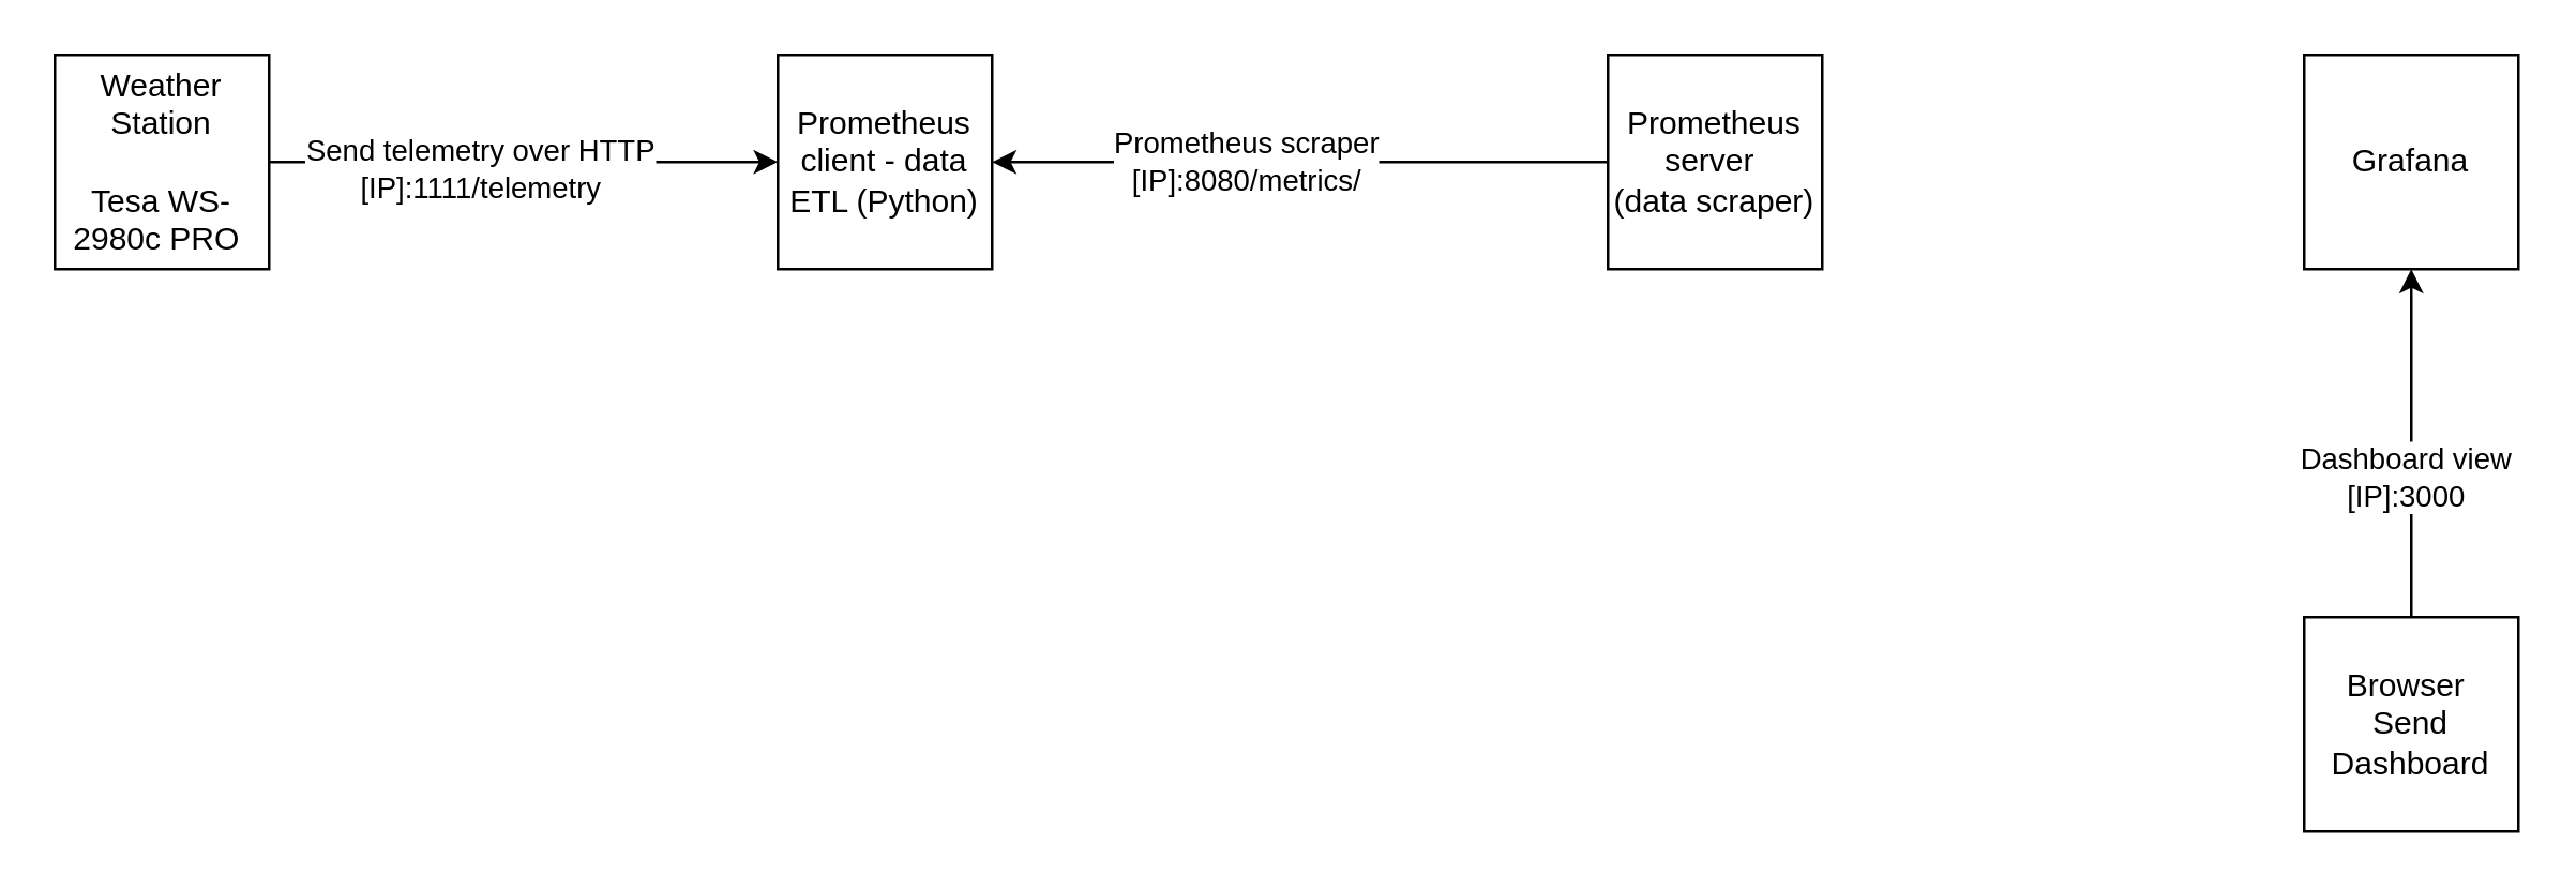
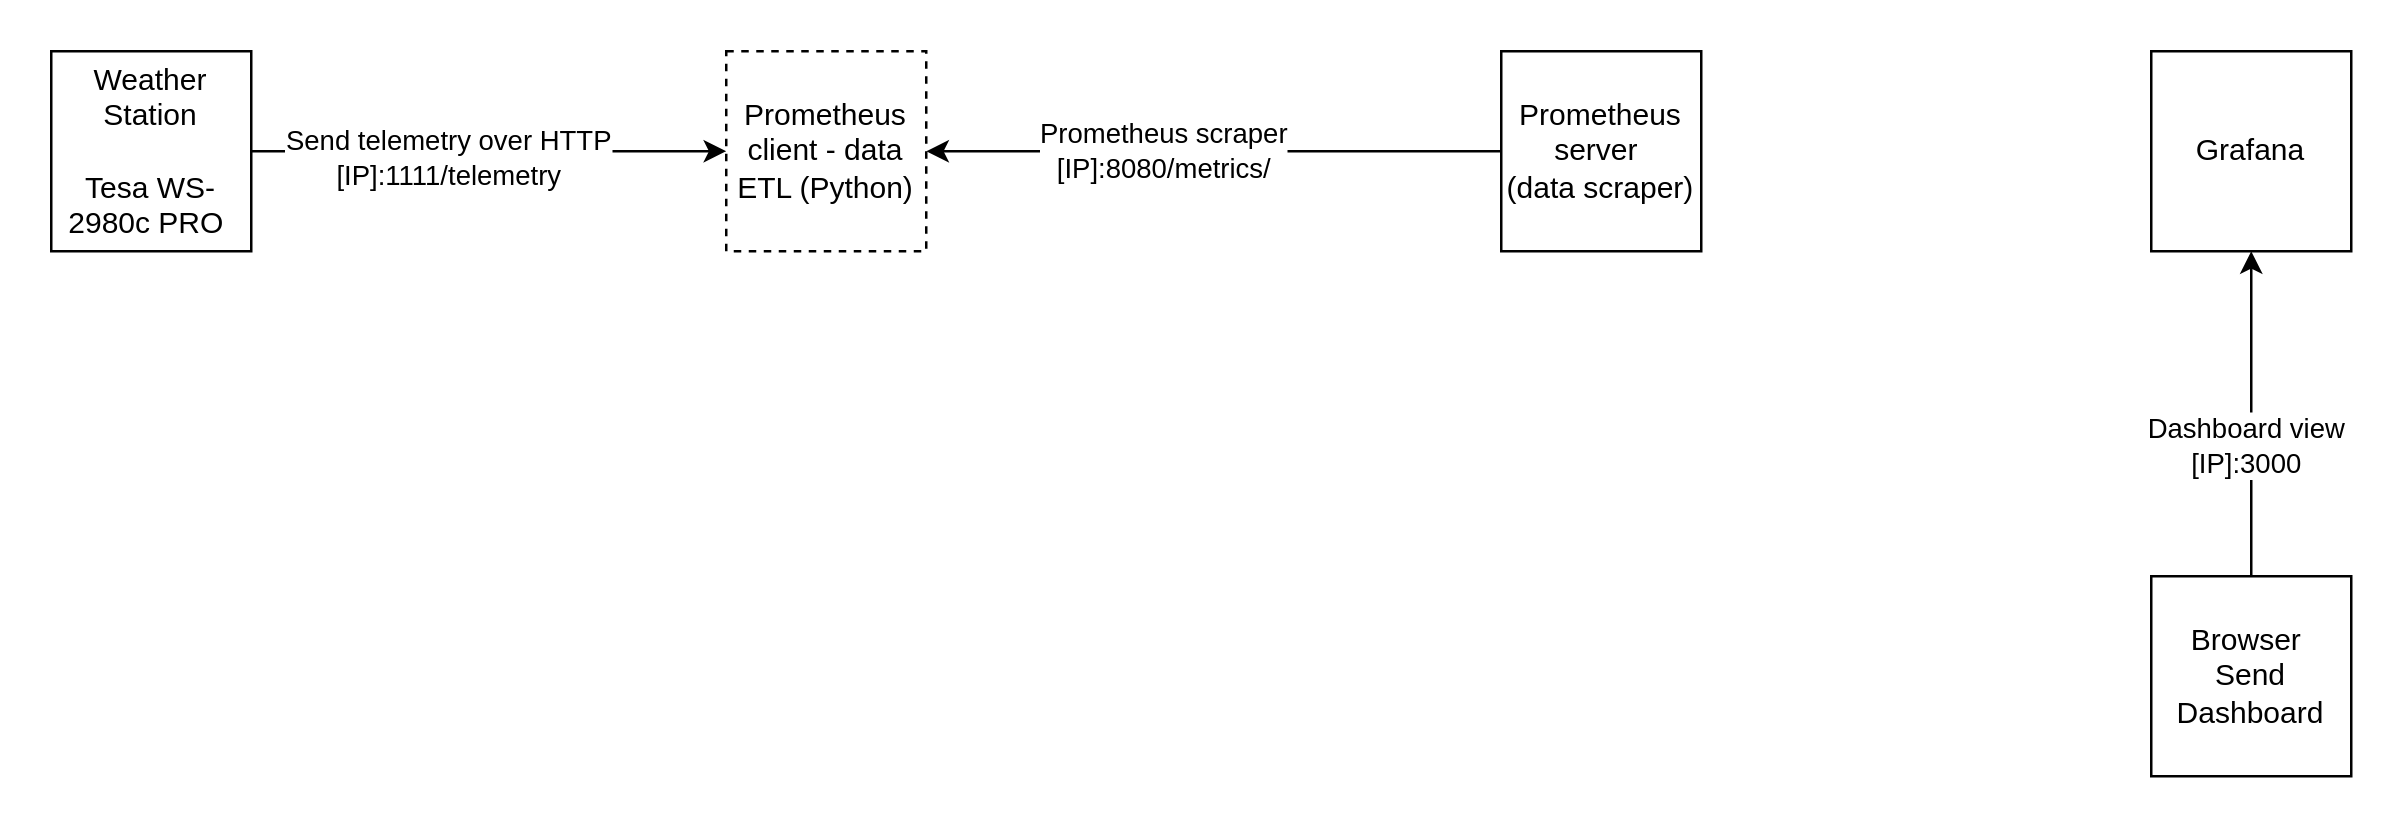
  <mxCell id="0" />
  <mxCell id="1" parent="0" />
  <mxCell id="2" style="edgeStyle=orthogonalEdgeStyle;rounded=0;orthogonalLoop=1;jettySize=auto;html=1;entryX=0;entryY=0.5;entryDx=0;entryDy=0;" parent="1" source="4" target="5" edge="1"><mxGeometry relative="1" as="geometry" /></mxCell>
  <mxCell id="3" value="Send telemetry over HTTP&lt;br&gt;[IP]:1111/telemetry" style="edgeLabel;html=1;align=center;verticalAlign=middle;resizable=0;points=[];" parent="2" vertex="1" connectable="0"><mxGeometry x="-0.179" y="-2" relative="1" as="geometry"><mxPoint as="offset" /></mxGeometry></mxCell>
  <mxCell id="4" value="&lt;div&gt;Weather Station&lt;/div&gt;&lt;div&gt;&lt;br&gt;&lt;/div&gt;Tesa WS-2980c PRO&amp;nbsp;" style="whiteSpace=wrap;html=1;aspect=fixed;" parent="1" vertex="1"><mxGeometry x="20" y="20" width="80" height="80" as="geometry" /></mxCell>
- <mxCell id="5" value="Prometheus client - data ETL (Python)" style="whiteSpace=wrap;html=1;aspect=fixed;" parent="1" vertex="1"><mxGeometry x="290" y="20" width="80" height="80" as="geometry" /></mxCell>
+ <mxCell id="5" value="Prometheus client - data ETL (Python)" style="whiteSpace=wrap;html=1;aspect=fixed;dashed=1;" parent="1" vertex="1"><mxGeometry x="290" y="20" width="80" height="80" as="geometry" /></mxCell>
  <mxCell id="6" style="edgeStyle=orthogonalEdgeStyle;rounded=0;orthogonalLoop=1;jettySize=auto;html=1;entryX=1;entryY=0.5;entryDx=0;entryDy=0;" parent="1" source="8" target="5" edge="1"><mxGeometry relative="1" as="geometry" /></mxCell>
  <mxCell id="7" value="Prometheus scraper&lt;div&gt;[IP]:8080/metrics/&lt;/div&gt;" style="edgeLabel;html=1;align=center;verticalAlign=middle;resizable=0;points=[];" parent="6" vertex="1" connectable="0"><mxGeometry x="0.186" y="-1" relative="1" as="geometry"><mxPoint as="offset" /></mxGeometry></mxCell>
  <mxCell id="8" value="Prometheus server&amp;nbsp;&lt;div&gt;(data scraper)&lt;/div&gt;" style="whiteSpace=wrap;html=1;aspect=fixed;" parent="1" vertex="1"><mxGeometry x="600" y="20" width="80" height="80" as="geometry" /></mxCell>
  <mxCell id="9" value="Grafana" style="whiteSpace=wrap;html=1;aspect=fixed;" parent="1" vertex="1"><mxGeometry x="860" y="20" width="80" height="80" as="geometry" /></mxCell>
  <mxCell id="10" style="edgeStyle=orthogonalEdgeStyle;rounded=0;orthogonalLoop=1;jettySize=auto;html=1;entryX=0.5;entryY=1;entryDx=0;entryDy=0;" parent="1" source="12" target="9" edge="1"><mxGeometry relative="1" as="geometry" /></mxCell>
  <mxCell id="11" value="Dashboard view&lt;div&gt;[IP]:3000&lt;/div&gt;" style="edgeLabel;html=1;align=center;verticalAlign=middle;resizable=0;points=[];" parent="10" vertex="1" connectable="0"><mxGeometry x="-0.185" y="3" relative="1" as="geometry"><mxPoint as="offset" /></mxGeometry></mxCell>
  <mxCell id="12" value="Browser&amp;nbsp;&lt;div&gt;Send&lt;/div&gt;&lt;div&gt;Dashboard&lt;/div&gt;" style="whiteSpace=wrap;html=1;aspect=fixed;" parent="1" vertex="1"><mxGeometry x="860" y="230" width="80" height="80" as="geometry" /></mxCell>
